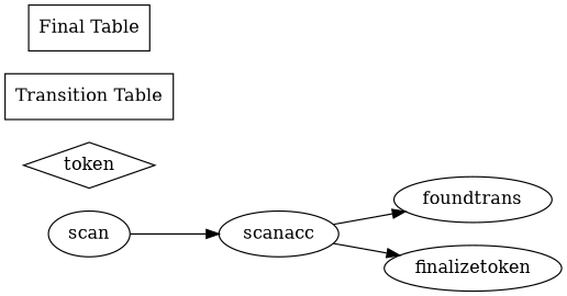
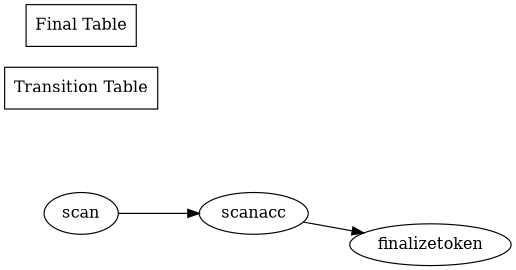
  digraph {
    rankdir=LR
    scan
    scanacc
-   foundtrans
    finalizetoken
-   token [shape=diamond]
    n6 [label="Transition Table" shape=box]
    n7 [label="Final Table" shape=box]
    scan -> scanacc
-   scanacc -> foundtrans
    scanacc -> finalizetoken
  }
